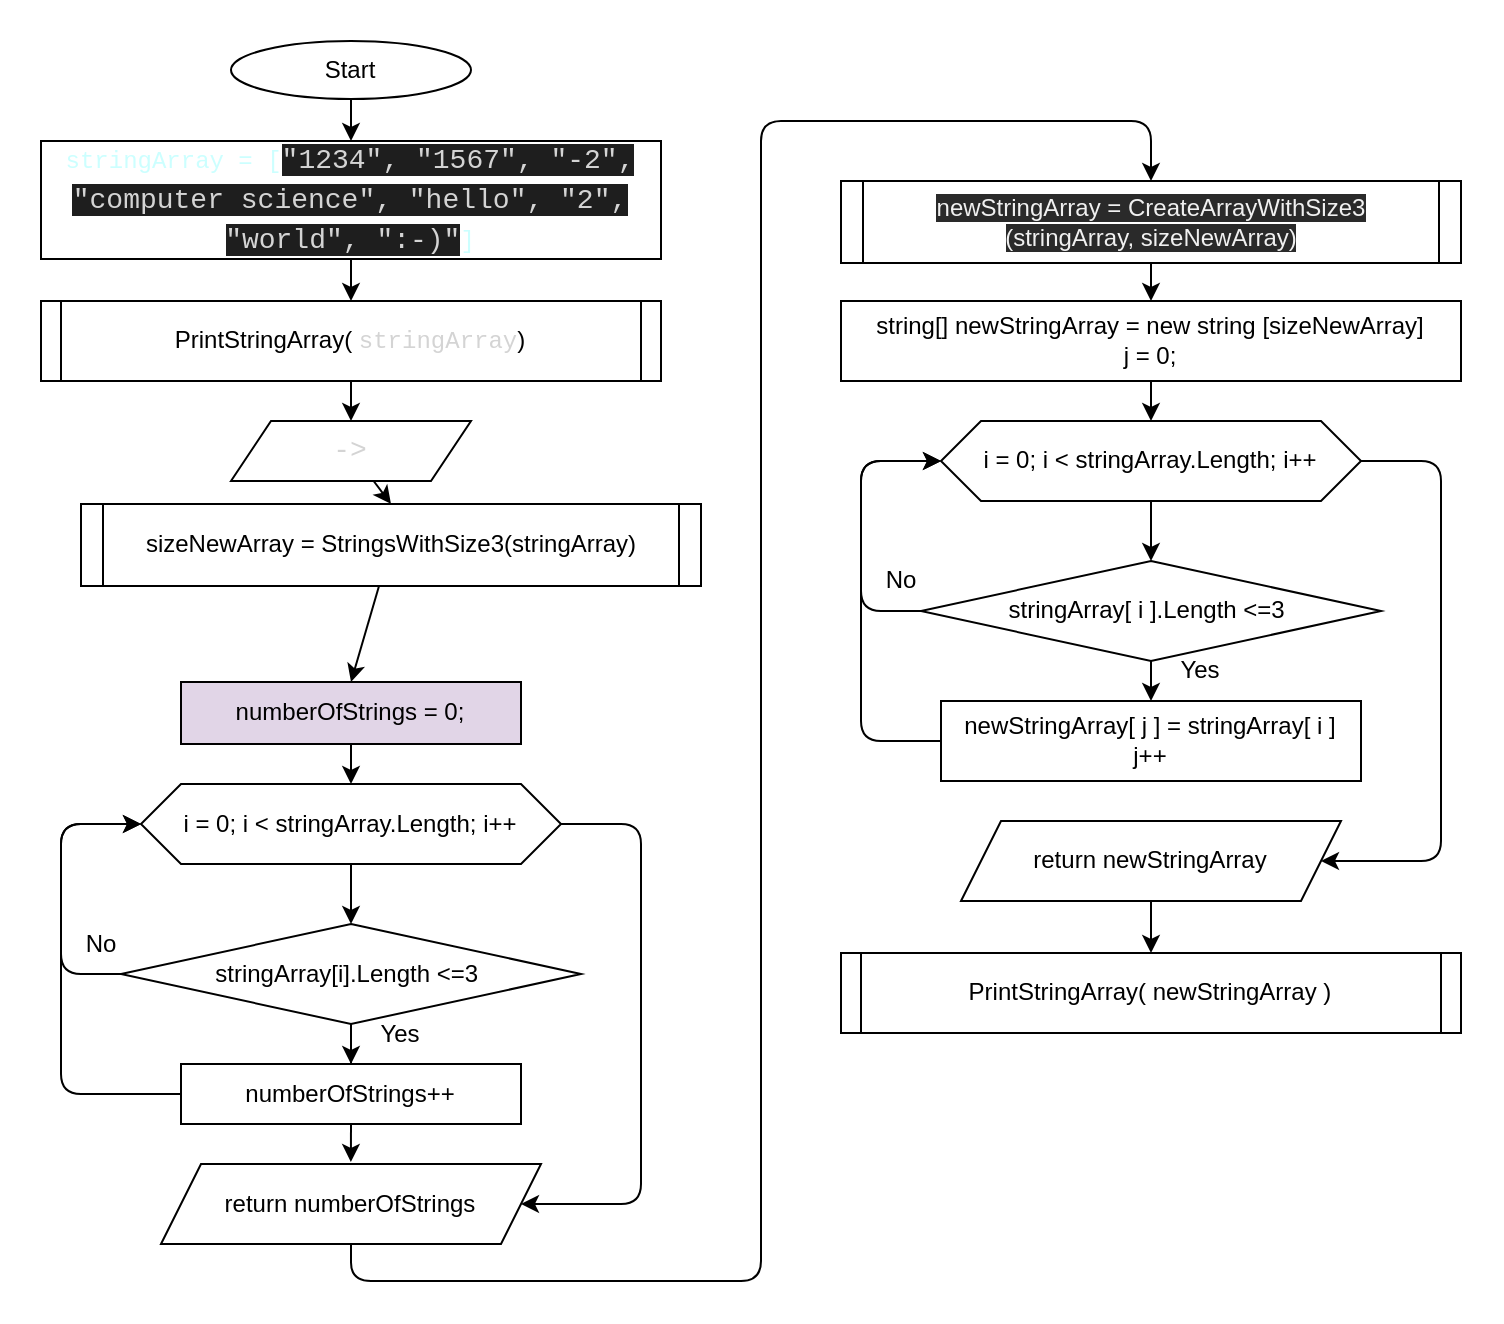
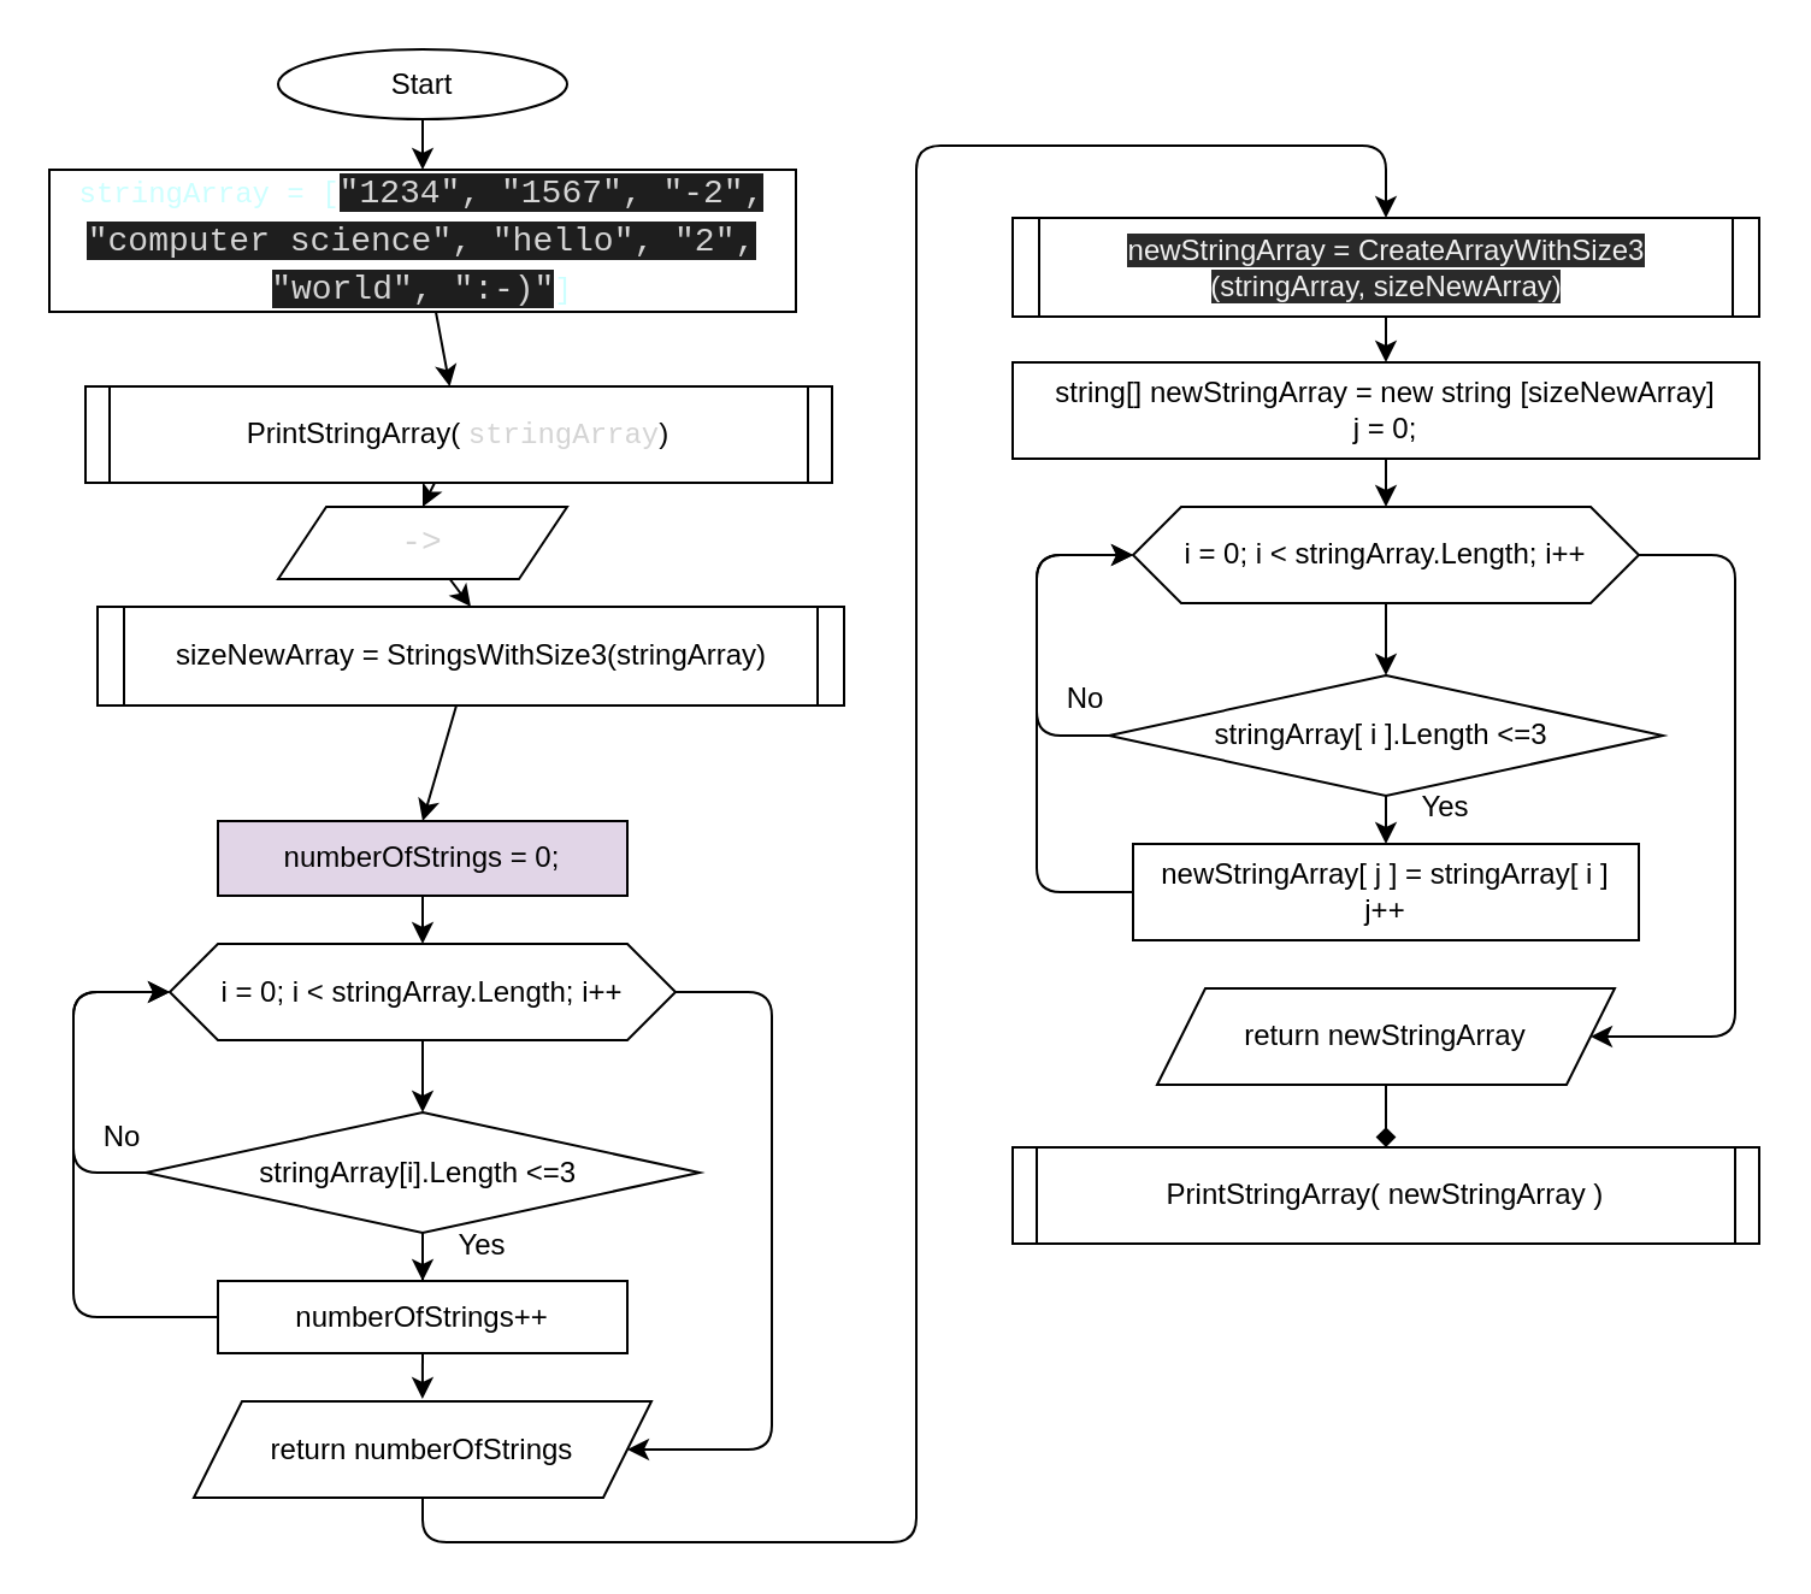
  <mxCell id="0" />
  <mxCell id="1" parent="0" />
  <mxCell id="2" value="" style="edgeStyle=none;html=1;" parent="1" source="3" target="5" edge="1"><mxGeometry relative="1" as="geometry" /></mxCell>
  <mxCell id="3" value="Start" style="ellipse;whiteSpace=wrap;html=1;" parent="1" vertex="1"><mxGeometry x="115" y="20" width="120" height="29" as="geometry" /></mxCell>
  <mxCell id="4" value="" style="edgeStyle=none;html=1;fontSize=12;" parent="1" source="5" target="7" edge="1"><mxGeometry relative="1" as="geometry" /></mxCell>
  <mxCell id="5" value="&lt;div style=&quot;font-family: &amp;#34;consolas&amp;#34; , &amp;#34;courier new&amp;#34; , monospace ; line-height: 19px&quot;&gt;&lt;font style=&quot;font-size: 12px&quot; color=&quot;#ccffff&quot;&gt;stringArray = [&lt;/font&gt;&lt;span style=&quot;background-color: rgb(30 , 30 , 30) ; color: rgb(212 , 212 , 212) ; font-family: &amp;#34;consolas&amp;#34; , &amp;#34;courier new&amp;#34; , monospace ; font-size: 14px&quot;&gt;&quot;1234&quot;, &quot;1567&quot;, &quot;-2&quot;, &quot;computer science&quot;,&amp;nbsp;&lt;/span&gt;&lt;span style=&quot;background-color: rgb(30 , 30 , 30) ; color: rgb(212 , 212 , 212) ; font-family: &amp;#34;consolas&amp;#34; , &amp;#34;courier new&amp;#34; , monospace ; font-size: 14px&quot;&gt;&quot;hello&quot;, &quot;2&quot;, &quot;world&quot;, &quot;:-)&quot;&lt;/span&gt;&lt;span style=&quot;color: rgb(204 , 255 , 255)&quot;&gt;]&lt;/span&gt;&lt;/div&gt;" style="whiteSpace=wrap;html=1;" parent="1" vertex="1"><mxGeometry x="20" y="70" width="310" height="59" as="geometry" /></mxCell>
  <mxCell id="6" value="" style="edgeStyle=none;html=1;fontSize=12;" parent="1" source="7" edge="1"><mxGeometry relative="1" as="geometry"><mxPoint x="175" y="210" as="targetPoint" /></mxGeometry></mxCell>
- <mxCell id="7" value="PrintStringArray(&amp;nbsp;&lt;span style=&quot;color: rgb(212 , 212 , 212) ; font-family: &amp;#34;consolas&amp;#34; , &amp;#34;courier new&amp;#34; , monospace&quot;&gt;stringArray&lt;/span&gt;)" style="shape=process;whiteSpace=wrap;html=1;backgroundOutline=1;size=0.032;" parent="1" vertex="1"><mxGeometry x="20" y="150" width="310" height="40" as="geometry" /></mxCell>
+ <mxCell id="7" value="PrintStringArray(&amp;nbsp;&lt;span style=&quot;color: rgb(212 , 212 , 212) ; font-family: &amp;#34;consolas&amp;#34; , &amp;#34;courier new&amp;#34; , monospace&quot;&gt;stringArray&lt;/span&gt;)" style="shape=process;whiteSpace=wrap;html=1;backgroundOutline=1;size=0.032;" parent="1" vertex="1"><mxGeometry x="35" y="160" width="310" height="40" as="geometry" /></mxCell>
  <mxCell id="8" value="" style="edgeStyle=none;html=1;fontSize=12;" parent="1" edge="1"><mxGeometry relative="1" as="geometry"><mxPoint x="175" y="529.5" as="sourcePoint" /><mxPoint x="175" y="559.5" as="targetPoint" /></mxGeometry></mxCell>
  <mxCell id="9" value="PrintStringArray( newStringArray )" style="shape=process;whiteSpace=wrap;html=1;backgroundOutline=1;size=0.032;" vertex="1" parent="1"><mxGeometry x="420" y="476" width="310" height="40" as="geometry" /></mxCell>
  <mxCell id="10" value="" style="edgeStyle=none;html=1;entryX=0.5;entryY=0;entryDx=0;entryDy=0;" edge="1" parent="1" source="11" target="13"><mxGeometry relative="1" as="geometry"><mxPoint x="175" y="260" as="targetPoint" /></mxGeometry></mxCell>
  <mxCell id="11" value="&lt;div style=&quot;color: rgb(212 , 212 , 212) ; font-family: &amp;#34;consolas&amp;#34; , &amp;#34;courier new&amp;#34; , monospace ; font-size: 14px ; line-height: 19px&quot;&gt;&amp;nbsp;-&amp;gt;&amp;nbsp;&lt;/div&gt;" style="shape=parallelogram;perimeter=parallelogramPerimeter;whiteSpace=wrap;html=1;fixedSize=1;labelBackgroundColor=none;fontSize=12;" vertex="1" parent="1"><mxGeometry x="115" y="210" width="120" height="30" as="geometry" /></mxCell>
  <mxCell id="12" value="" style="edgeStyle=none;html=1;fontSize=12;entryX=0.5;entryY=0;entryDx=0;entryDy=0;" edge="1" parent="1" source="13"><mxGeometry relative="1" as="geometry"><mxPoint x="175" y="340.5" as="targetPoint" /></mxGeometry></mxCell>
  <mxCell id="13" value="sizeNewArray = StringsWithSize3(stringArray)" style="shape=process;whiteSpace=wrap;html=1;backgroundOutline=1;size=0.034;" vertex="1" parent="1"><mxGeometry x="40" y="251.5" width="310" height="41" as="geometry" /></mxCell>
  <mxCell id="14" value="" style="edgeStyle=none;html=1;fontSize=12;" edge="1" parent="1" source="15" target="18"><mxGeometry relative="1" as="geometry" /></mxCell>
  <mxCell id="15" value="numberOfStrings = 0;" style="whiteSpace=wrap;html=1;fillColor=#e1d5e7;" vertex="1" parent="1"><mxGeometry x="90" y="340.5" width="170" height="31" as="geometry" /></mxCell>
  <mxCell id="16" value="" style="edgeStyle=none;html=1;fontSize=12;" edge="1" parent="1" source="18" target="21"><mxGeometry relative="1" as="geometry" /></mxCell>
  <mxCell id="17" value="" style="edgeStyle=none;html=1;fontSize=12;" edge="1" parent="1" source="18" target="28"><mxGeometry relative="1" as="geometry"><Array as="points"><mxPoint x="320" y="411.5" /><mxPoint x="320" y="501.5" /><mxPoint x="320" y="601.5" /></Array></mxGeometry></mxCell>
  <mxCell id="18" value="i = 0; i &amp;lt; stringArray.Length; i++" style="shape=hexagon;perimeter=hexagonPerimeter2;whiteSpace=wrap;html=1;fixedSize=1;labelBackgroundColor=none;fontSize=12;" vertex="1" parent="1"><mxGeometry x="70" y="391.5" width="210" height="40" as="geometry" /></mxCell>
  <mxCell id="19" value="" style="edgeStyle=none;html=1;fontSize=12;" edge="1" parent="1" source="21" target="24"><mxGeometry relative="1" as="geometry" /></mxCell>
  <mxCell id="20" style="edgeStyle=none;html=1;fontSize=12;exitX=0;exitY=0.5;exitDx=0;exitDy=0;entryX=0;entryY=0.5;entryDx=0;entryDy=0;" edge="1" parent="1" source="21" target="18"><mxGeometry relative="1" as="geometry"><mxPoint x="60" y="411.5" as="targetPoint" /><Array as="points"><mxPoint x="30" y="486.5" /><mxPoint x="30" y="411.5" /></Array></mxGeometry></mxCell>
  <mxCell id="21" value="stringArray[i].Length &amp;lt;=3&amp;nbsp;" style="rhombus;whiteSpace=wrap;html=1;labelBackgroundColor=none;" vertex="1" parent="1"><mxGeometry x="60" y="461.5" width="230" height="50" as="geometry" /></mxCell>
  <mxCell id="22" style="edgeStyle=none;html=1;entryX=0;entryY=0.5;entryDx=0;entryDy=0;fontSize=12;exitX=0;exitY=0.5;exitDx=0;exitDy=0;" edge="1" parent="1" source="24" target="18"><mxGeometry relative="1" as="geometry"><Array as="points"><mxPoint x="30" y="546.5" /><mxPoint x="30" y="501.5" /><mxPoint x="30" y="451.5" /><mxPoint x="30" y="411.5" /></Array></mxGeometry></mxCell>
  <mxCell id="23" style="edgeStyle=none;html=1;exitX=0.5;exitY=1;exitDx=0;exitDy=0;" edge="1" parent="1" source="24"><mxGeometry relative="1" as="geometry"><mxPoint x="174.941" y="580.5" as="targetPoint" /></mxGeometry></mxCell>
  <mxCell id="24" value="&lt;span&gt;numberOfStrings++&lt;/span&gt;" style="whiteSpace=wrap;html=1;labelBackgroundColor=none;" vertex="1" parent="1"><mxGeometry x="90" y="531.5" width="170" height="30" as="geometry" /></mxCell>
  <mxCell id="25" value="Yes" style="text;html=1;strokeColor=none;fillColor=none;align=center;verticalAlign=middle;whiteSpace=wrap;rounded=0;labelBackgroundColor=none;fontSize=12;" vertex="1" parent="1"><mxGeometry x="170" y="501.5" width="60" height="30" as="geometry" /></mxCell>
  <mxCell id="26" value="No" style="text;html=1;align=center;verticalAlign=middle;resizable=0;points=[];autosize=1;strokeColor=none;fillColor=none;fontSize=12;" vertex="1" parent="1"><mxGeometry x="35" y="461.5" width="30" height="20" as="geometry" /></mxCell>
  <mxCell id="27" style="edgeStyle=none;html=1;entryX=0.5;entryY=0;entryDx=0;entryDy=0;exitX=0.5;exitY=1;exitDx=0;exitDy=0;" edge="1" parent="1" source="28" target="30"><mxGeometry relative="1" as="geometry"><Array as="points"><mxPoint x="175" y="640" /><mxPoint x="380" y="640" /><mxPoint x="380" y="60" /><mxPoint x="575" y="60" /></Array></mxGeometry></mxCell>
  <mxCell id="28" value="return numberOfStrings" style="shape=parallelogram;perimeter=parallelogramPerimeter;whiteSpace=wrap;html=1;fixedSize=1;labelBackgroundColor=none;" vertex="1" parent="1"><mxGeometry x="80" y="581.5" width="190" height="40" as="geometry" /></mxCell>
  <mxCell id="29" value="" style="edgeStyle=none;html=1;fontSize=12;" edge="1" parent="1" source="30" target="32"><mxGeometry relative="1" as="geometry" /></mxCell>
  <mxCell id="30" value="&#10;&#10;&lt;span style=&quot;color: rgb(240, 240, 240); font-family: helvetica; font-size: 12px; font-style: normal; font-weight: 400; letter-spacing: normal; text-align: center; text-indent: 0px; text-transform: none; word-spacing: 0px; background-color: rgb(42, 42, 42); display: inline; float: none;&quot;&gt;newStringArray = CreateArrayWithSize3&lt;/span&gt;&lt;br style=&quot;color: rgb(240, 240, 240); font-family: helvetica; font-size: 12px; font-style: normal; font-weight: 400; letter-spacing: normal; text-align: center; text-indent: 0px; text-transform: none; word-spacing: 0px; background-color: rgb(42, 42, 42);&quot;&gt;&lt;span style=&quot;color: rgb(240, 240, 240); font-family: helvetica; font-size: 12px; font-style: normal; font-weight: 400; letter-spacing: normal; text-align: center; text-indent: 0px; text-transform: none; word-spacing: 0px; background-color: rgb(42, 42, 42); display: inline; float: none;&quot;&gt;(stringArray, sizeNewArray)&lt;/span&gt;&#10;&#10;" style="shape=process;whiteSpace=wrap;html=1;backgroundOutline=1;size=0.034;" vertex="1" parent="1"><mxGeometry x="420" y="90" width="310" height="41" as="geometry" /></mxCell>
  <mxCell id="31" value="" style="edgeStyle=none;html=1;fontSize=12;" edge="1" parent="1" source="32" target="35"><mxGeometry relative="1" as="geometry" /></mxCell>
  <mxCell id="32" value="&lt;span&gt;string[] newStringArray = new string [&lt;/span&gt;sizeNewArray&lt;span&gt;]&lt;br&gt;j = 0;&lt;br&gt;&lt;/span&gt;" style="whiteSpace=wrap;html=1;" vertex="1" parent="1"><mxGeometry x="420" y="150" width="310" height="40" as="geometry" /></mxCell>
  <mxCell id="33" value="" style="edgeStyle=none;html=1;fontSize=12;" edge="1" parent="1" source="35" target="38"><mxGeometry relative="1" as="geometry" /></mxCell>
  <mxCell id="34" value="" style="edgeStyle=none;html=1;fontSize=12;" edge="1" parent="1" source="35" target="44"><mxGeometry relative="1" as="geometry"><Array as="points"><mxPoint x="720" y="230" /><mxPoint x="720" y="320" /><mxPoint x="720" y="430" /></Array></mxGeometry></mxCell>
  <mxCell id="35" value="i = 0; i &amp;lt; stringArray.Length; i++" style="shape=hexagon;perimeter=hexagonPerimeter2;whiteSpace=wrap;html=1;fixedSize=1;labelBackgroundColor=none;fontSize=12;" vertex="1" parent="1"><mxGeometry x="470" y="210" width="210" height="40" as="geometry" /></mxCell>
  <mxCell id="36" value="" style="edgeStyle=none;html=1;fontSize=12;" edge="1" parent="1" source="38" target="40"><mxGeometry relative="1" as="geometry" /></mxCell>
  <mxCell id="37" style="edgeStyle=none;html=1;fontSize=12;exitX=0;exitY=0.5;exitDx=0;exitDy=0;entryX=0;entryY=0.5;entryDx=0;entryDy=0;" edge="1" parent="1" source="38" target="35"><mxGeometry relative="1" as="geometry"><mxPoint x="460" y="230" as="targetPoint" /><Array as="points"><mxPoint x="430" y="305" /><mxPoint x="430" y="230" /></Array></mxGeometry></mxCell>
  <mxCell id="38" value="stringArray[ i ].Length &amp;lt;=3&amp;nbsp;" style="rhombus;whiteSpace=wrap;html=1;labelBackgroundColor=none;" vertex="1" parent="1"><mxGeometry x="460" y="280" width="230" height="50" as="geometry" /></mxCell>
  <mxCell id="39" style="edgeStyle=none;html=1;entryX=0;entryY=0.5;entryDx=0;entryDy=0;fontSize=12;exitX=0;exitY=0.5;exitDx=0;exitDy=0;" edge="1" parent="1" source="40" target="35"><mxGeometry relative="1" as="geometry"><Array as="points"><mxPoint x="430" y="370" /><mxPoint x="430" y="320" /><mxPoint x="430" y="270" /><mxPoint x="430" y="230" /></Array></mxGeometry></mxCell>
  <mxCell id="40" value="newStringArray[ j ] = stringArray[ i ]&lt;br&gt;j++" style="whiteSpace=wrap;html=1;labelBackgroundColor=none;" vertex="1" parent="1"><mxGeometry x="470" y="350" width="210" height="40" as="geometry" /></mxCell>
  <mxCell id="41" value="Yes" style="text;html=1;strokeColor=none;fillColor=none;align=center;verticalAlign=middle;whiteSpace=wrap;rounded=0;labelBackgroundColor=none;fontSize=12;" vertex="1" parent="1"><mxGeometry x="570" y="320" width="60" height="30" as="geometry" /></mxCell>
  <mxCell id="42" value="No" style="text;html=1;align=center;verticalAlign=middle;resizable=0;points=[];autosize=1;strokeColor=none;fillColor=none;fontSize=12;" vertex="1" parent="1"><mxGeometry x="435" y="280" width="30" height="20" as="geometry" /></mxCell>
- <mxCell id="43" value="" style="edgeStyle=none;html=1;fontSize=12;" edge="1" parent="1" source="44" target="9"><mxGeometry relative="1" as="geometry"><mxPoint x="575" y="470" as="targetPoint" /></mxGeometry></mxCell>
+ <mxCell id="43" value="" style="edgeStyle=none;html=1;fontSize=12;endArrow=diamond;" edge="1" parent="1" source="44" target="9"><mxGeometry relative="1" as="geometry"><mxPoint x="575" y="470" as="targetPoint" /></mxGeometry></mxCell>
  <mxCell id="44" value="return newStringArray" style="shape=parallelogram;perimeter=parallelogramPerimeter;whiteSpace=wrap;html=1;fixedSize=1;labelBackgroundColor=none;" vertex="1" parent="1"><mxGeometry x="480" y="410" width="190" height="40" as="geometry" /></mxCell>
